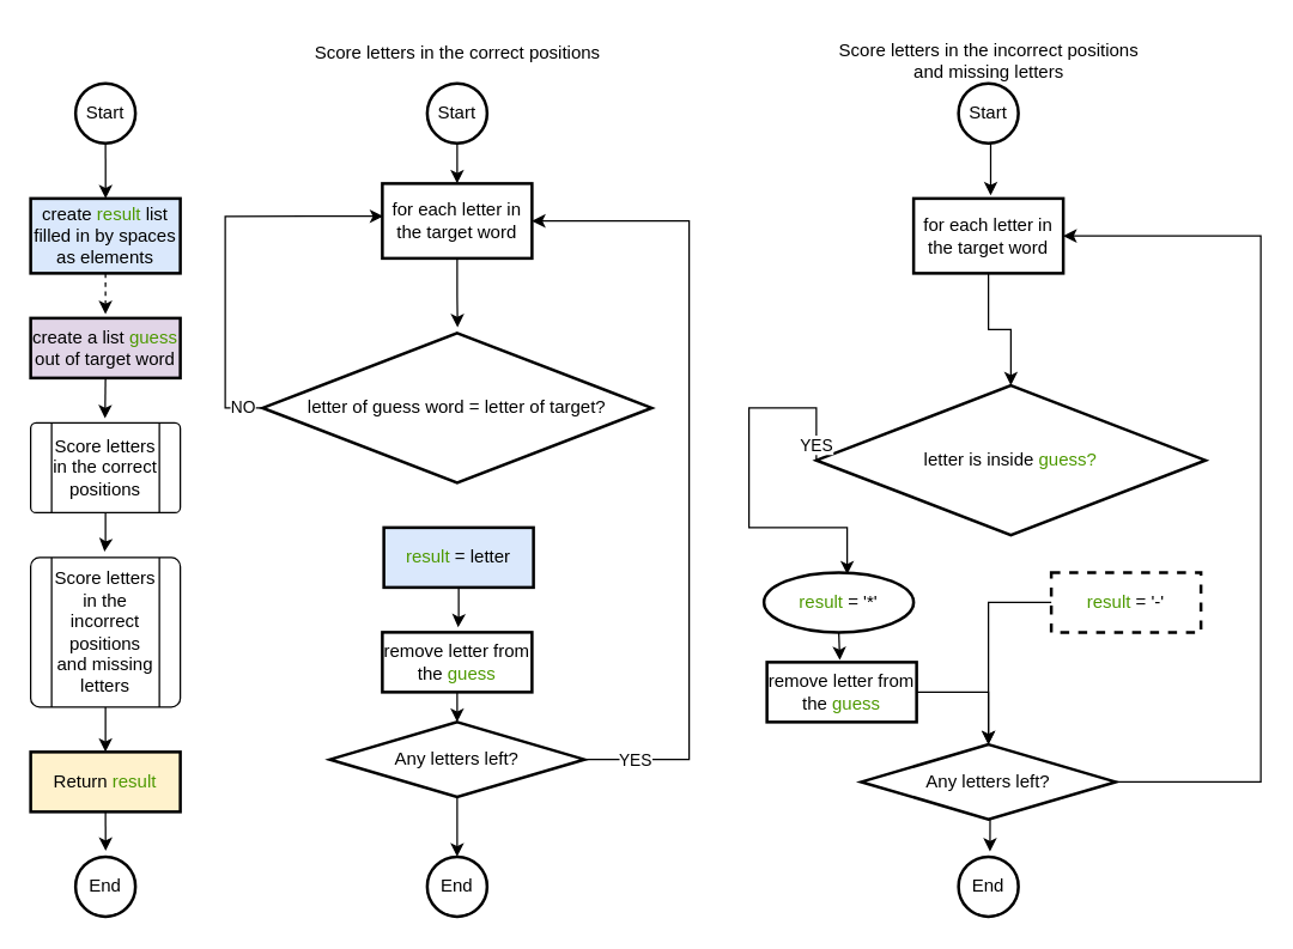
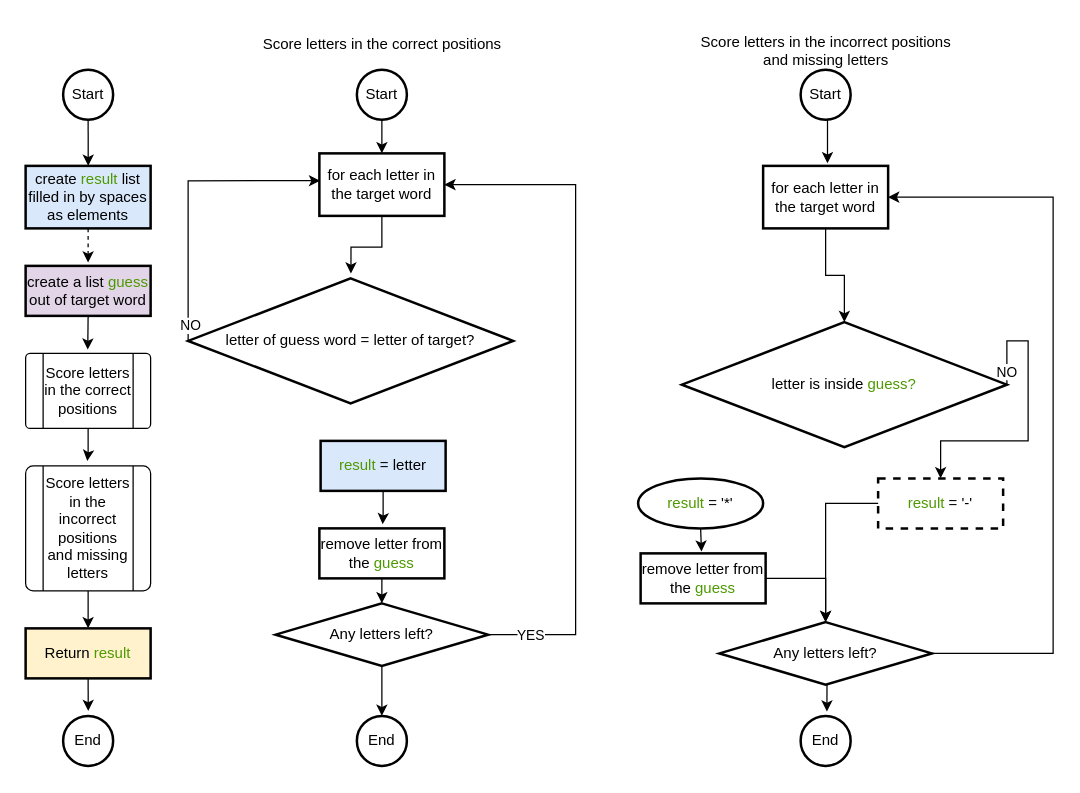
  <mxCell id="0" />
  <mxCell id="1" parent="0" />
  <mxCell id="2" style="edgeStyle=orthogonalEdgeStyle;rounded=0;orthogonalLoop=1;jettySize=auto;html=1;exitX=0.5;exitY=1;exitDx=0;exitDy=0;entryX=0.497;entryY=-0.05;entryDx=0;entryDy=0;entryPerimeter=0;" parent="1" source="3" target="6" edge="1"><mxGeometry relative="1" as="geometry"><mxPoint x="70" y="282" as="targetPoint" /></mxGeometry></mxCell>
  <mxCell id="3" value="create a list &lt;font color=&quot;#4d9900&quot;&gt;guess&lt;/font&gt; out of target word" style="rounded=0;whiteSpace=wrap;html=1;absoluteArcSize=1;arcSize=14;strokeWidth=2;fillColor=#e1d5e7;" parent="1" vertex="1"><mxGeometry x="20" y="212" width="100" height="40" as="geometry" /></mxCell>
  <mxCell id="4" value="create &lt;font color=&quot;#4d9900&quot;&gt;result&lt;/font&gt; list filled in by spaces as elements" style="rounded=0;whiteSpace=wrap;html=1;absoluteArcSize=1;arcSize=14;strokeWidth=2;fillColor=#dae8fc;" parent="1" vertex="1"><mxGeometry x="20" y="132" width="100" height="50" as="geometry" /></mxCell>
  <mxCell id="5" style="edgeStyle=orthogonalEdgeStyle;rounded=0;orthogonalLoop=1;jettySize=auto;html=1;exitX=0.5;exitY=1;exitDx=0;exitDy=0;entryX=0.5;entryY=-0.067;entryDx=0;entryDy=0;entryPerimeter=0;dashed=1;" parent="1" source="4" target="3" edge="1"><mxGeometry relative="1" as="geometry" /></mxCell>
  <mxCell id="6" value="Score letters in the correct positions" style="verticalLabelPosition=middle;verticalAlign=middle;html=1;shape=process;whiteSpace=wrap;rounded=1;size=0.14;arcSize=6;labelPosition=center;align=center;" parent="1" vertex="1"><mxGeometry x="20" y="282" width="100" height="60" as="geometry" /></mxCell>
  <mxCell id="7" style="edgeStyle=orthogonalEdgeStyle;rounded=0;orthogonalLoop=1;jettySize=auto;html=1;entryX=0.5;entryY=0;entryDx=0;entryDy=0;" parent="1" source="8" target="10" edge="1"><mxGeometry relative="1" as="geometry" /></mxCell>
  <mxCell id="8" value="Score letters in the incorrect positions&lt;br&gt;and missing letters&lt;br&gt;" style="verticalLabelPosition=middle;verticalAlign=middle;html=1;shape=process;whiteSpace=wrap;rounded=1;size=0.14;arcSize=6;labelPosition=center;align=center;" parent="1" vertex="1"><mxGeometry x="20" y="372" width="100" height="100" as="geometry" /></mxCell>
  <mxCell id="9" style="edgeStyle=orthogonalEdgeStyle;rounded=0;orthogonalLoop=1;jettySize=auto;html=1;entryX=0.493;entryY=-0.039;entryDx=0;entryDy=0;entryPerimeter=0;" parent="1" source="6" target="8" edge="1"><mxGeometry relative="1" as="geometry" /></mxCell>
  <mxCell id="10" value="Return &lt;font color=&quot;#4d9900&quot;&gt;result&lt;/font&gt;" style="rounded=0;whiteSpace=wrap;html=1;absoluteArcSize=1;arcSize=14;strokeWidth=2;fillColor=#fff2cc;" parent="1" vertex="1"><mxGeometry x="20" y="502" width="100" height="40" as="geometry" /></mxCell>
  <mxCell id="11" value="Score letters in the correct positions" style="text;html=1;align=center;verticalAlign=middle;resizable=0;points=[];autosize=1;strokeColor=none;fillColor=none;" parent="1" vertex="1"><mxGeometry x="200" y="20" width="210" height="30" as="geometry" /></mxCell>
  <mxCell id="12" value="Score letters in the incorrect positions &lt;br&gt;and missing letters" style="text;html=1;align=center;verticalAlign=middle;resizable=0;points=[];autosize=1;strokeColor=none;fillColor=none;" parent="1" vertex="1"><mxGeometry x="550" y="20" width="220" height="40" as="geometry" /></mxCell>
  <mxCell id="13" value="for each letter in the target word" style="rounded=0;whiteSpace=wrap;html=1;absoluteArcSize=1;arcSize=14;strokeWidth=2;" parent="1" vertex="1"><mxGeometry x="255" y="122" width="100" height="50" as="geometry" /></mxCell>
- <mxCell id="14" value="letter of guess word = letter of target?" style="strokeWidth=2;html=1;shape=mxgraph.flowchart.decision;whiteSpace=wrap;" parent="1" vertex="1"><mxGeometry x="175" y="222" width="260" height="100" as="geometry" /></mxCell>
+ <mxCell id="14" value="letter of guess word = letter of target?" style="strokeWidth=2;html=1;shape=mxgraph.flowchart.decision;whiteSpace=wrap;" parent="1" vertex="1"><mxGeometry x="150" y="222" width="260" height="100" as="geometry" /></mxCell>
  <mxCell id="15" value="&lt;font color=&quot;#4d9900&quot;&gt;result&lt;/font&gt; = letter" style="rounded=0;whiteSpace=wrap;html=1;absoluteArcSize=1;arcSize=14;strokeWidth=2;fillColor=#dae8fc;" parent="1" vertex="1"><mxGeometry x="256" y="352" width="100" height="40" as="geometry" /></mxCell>
  <mxCell id="16" style="edgeStyle=orthogonalEdgeStyle;rounded=0;orthogonalLoop=1;jettySize=auto;html=1;exitX=1;exitY=0.5;exitDx=0;exitDy=0;entryX=1;entryY=0.5;entryDx=0;entryDy=0;exitPerimeter=0;" parent="1" source="24" target="13" edge="1"><mxGeometry relative="1" as="geometry"><Array as="points"><mxPoint x="460" y="507" /><mxPoint x="460" y="147" /></Array></mxGeometry></mxCell>
  <mxCell id="17" value="YES" style="edgeLabel;html=1;align=center;verticalAlign=middle;resizable=0;points=[];" vertex="1" connectable="0" parent="16"><mxGeometry x="-0.878" relative="1" as="geometry"><mxPoint as="offset" /></mxGeometry></mxCell>
  <mxCell id="18" value="remove letter from the &lt;font color=&quot;#4d9900&quot;&gt;guess&lt;/font&gt;" style="rounded=0;whiteSpace=wrap;html=1;absoluteArcSize=1;arcSize=14;strokeWidth=2;" parent="1" vertex="1"><mxGeometry x="255" y="422" width="100" height="40" as="geometry" /></mxCell>
  <mxCell id="19" style="edgeStyle=orthogonalEdgeStyle;rounded=0;orthogonalLoop=1;jettySize=auto;html=1;entryX=0.506;entryY=-0.082;entryDx=0;entryDy=0;entryPerimeter=0;" parent="1" source="15" target="18" edge="1"><mxGeometry relative="1" as="geometry" /></mxCell>
  <mxCell id="20" style="edgeStyle=orthogonalEdgeStyle;rounded=0;orthogonalLoop=1;jettySize=auto;html=1;exitX=0;exitY=0.5;exitDx=0;exitDy=0;exitPerimeter=0;entryX=0.006;entryY=0.437;entryDx=0;entryDy=0;entryPerimeter=0;" parent="1" source="14" target="13" edge="1"><mxGeometry relative="1" as="geometry"><Array as="points"><mxPoint x="150" y="272" /><mxPoint x="150" y="144" /></Array></mxGeometry></mxCell>
  <mxCell id="21" value="NO" style="edgeLabel;html=1;align=center;verticalAlign=middle;resizable=0;points=[];" parent="20" vertex="1" connectable="0"><mxGeometry x="-0.889" y="-1" relative="1" as="geometry"><mxPoint as="offset" /></mxGeometry></mxCell>
  <mxCell id="22" style="edgeStyle=orthogonalEdgeStyle;rounded=0;orthogonalLoop=1;jettySize=auto;html=1;exitX=0.5;exitY=1;exitDx=0;exitDy=0;entryX=0.501;entryY=-0.039;entryDx=0;entryDy=0;entryPerimeter=0;" parent="1" source="13" target="14" edge="1"><mxGeometry relative="1" as="geometry" /></mxCell>
  <mxCell id="23" value="" style="edgeStyle=orthogonalEdgeStyle;rounded=0;orthogonalLoop=1;jettySize=auto;html=1;" edge="1" parent="1" source="24" target="48"><mxGeometry relative="1" as="geometry" /></mxCell>
  <mxCell id="24" value="Any letters left?" style="strokeWidth=2;html=1;shape=mxgraph.flowchart.decision;whiteSpace=wrap;" parent="1" vertex="1"><mxGeometry x="220" y="482" width="170" height="50" as="geometry" /></mxCell>
  <mxCell id="25" style="edgeStyle=orthogonalEdgeStyle;rounded=0;orthogonalLoop=1;jettySize=auto;html=1;exitX=0.5;exitY=1;exitDx=0;exitDy=0;entryX=0.5;entryY=0;entryDx=0;entryDy=0;entryPerimeter=0;" parent="1" source="18" target="24" edge="1"><mxGeometry relative="1" as="geometry" /></mxCell>
  <mxCell id="26" value="for each letter in the target word" style="rounded=0;whiteSpace=wrap;html=1;absoluteArcSize=1;arcSize=14;strokeWidth=2;" vertex="1" parent="1"><mxGeometry x="610" y="132" width="100" height="50" as="geometry" /></mxCell>
+ <mxCell id="27" style="edgeStyle=orthogonalEdgeStyle;rounded=0;orthogonalLoop=1;jettySize=auto;html=1;exitX=1;exitY=0.5;exitDx=0;exitDy=0;exitPerimeter=0;entryX=0.5;entryY=0;entryDx=0;entryDy=0;" edge="1" parent="1" source="29" target="35"><mxGeometry relative="1" as="geometry"><Array as="points"><mxPoint x="822" y="272" /><mxPoint x="822" y="352" /><mxPoint x="752" y="352" /></Array></mxGeometry></mxCell>
+ <mxCell id="28" value="NO" style="edgeLabel;html=1;align=center;verticalAlign=middle;resizable=0;points=[];" vertex="1" connectable="0" parent="27"><mxGeometry x="-0.904" y="1" relative="1" as="geometry"><mxPoint as="offset" /></mxGeometry></mxCell>
  <mxCell id="29" value="letter is inside &lt;font color=&quot;#4d9900&quot;&gt;guess?&lt;/font&gt;" style="strokeWidth=2;html=1;shape=mxgraph.flowchart.decision;whiteSpace=wrap;" vertex="1" parent="1"><mxGeometry x="545" y="257" width="260" height="100" as="geometry" /></mxCell>
  <mxCell id="30" value="&lt;font color=&quot;#4d9900&quot;&gt;result&lt;/font&gt; = '*'" style="ellipse;whiteSpace=wrap;html=1;absoluteArcSize=1;arcSize=14;strokeWidth=2;" vertex="1" parent="1"><mxGeometry x="510" y="382" width="100" height="40" as="geometry" /></mxCell>
  <mxCell id="31" value="remove letter from the &lt;font color=&quot;#4d9900&quot;&gt;guess&lt;/font&gt;" style="rounded=0;whiteSpace=wrap;html=1;absoluteArcSize=1;arcSize=14;strokeWidth=2;" vertex="1" parent="1"><mxGeometry x="512" y="442" width="100" height="40" as="geometry" /></mxCell>
- <mxCell id="32" style="edgeStyle=orthogonalEdgeStyle;rounded=0;orthogonalLoop=1;jettySize=auto;html=1;exitX=0;exitY=0.5;exitDx=0;exitDy=0;exitPerimeter=0;entryX=0.556;entryY=0.032;entryDx=0;entryDy=0;entryPerimeter=0;" edge="1" parent="1" source="29" target="30"><mxGeometry relative="1" as="geometry"><Array as="points"><mxPoint x="500" y="272" /><mxPoint x="500" y="352" /><mxPoint x="566" y="352" /></Array></mxGeometry></mxCell>
- <mxCell id="33" value="YES" style="edgeLabel;html=1;align=center;verticalAlign=middle;resizable=0;points=[];" vertex="1" connectable="0" parent="32"><mxGeometry x="-0.913" y="1" relative="1" as="geometry"><mxPoint as="offset" /></mxGeometry></mxCell>
  <mxCell id="34" style="edgeStyle=orthogonalEdgeStyle;rounded=0;orthogonalLoop=1;jettySize=auto;html=1;exitX=0.5;exitY=1;exitDx=0;exitDy=0;entryX=0.487;entryY=-0.035;entryDx=0;entryDy=0;entryPerimeter=0;" edge="1" parent="1" source="30" target="31"><mxGeometry relative="1" as="geometry" /></mxCell>
  <mxCell id="35" value="&lt;font color=&quot;#4d9900&quot;&gt;result&lt;/font&gt; = '-'" style="rounded=0;whiteSpace=wrap;html=1;absoluteArcSize=1;arcSize=14;strokeWidth=2;dashed=1;" vertex="1" parent="1"><mxGeometry x="702" y="382" width="100" height="40" as="geometry" /></mxCell>
  <mxCell id="36" style="edgeStyle=orthogonalEdgeStyle;rounded=0;orthogonalLoop=1;jettySize=auto;html=1;exitX=1;exitY=0.5;exitDx=0;exitDy=0;exitPerimeter=0;entryX=1;entryY=0.5;entryDx=0;entryDy=0;" edge="1" parent="1" source="37" target="26"><mxGeometry relative="1" as="geometry"><Array as="points"><mxPoint x="842" y="522" /><mxPoint x="842" y="157" /></Array></mxGeometry></mxCell>
  <mxCell id="37" value="Any letters left?" style="strokeWidth=2;html=1;shape=mxgraph.flowchart.decision;whiteSpace=wrap;" vertex="1" parent="1"><mxGeometry x="575.01" y="497" width="170" height="50" as="geometry" /></mxCell>
  <mxCell id="38" style="edgeStyle=orthogonalEdgeStyle;rounded=0;orthogonalLoop=1;jettySize=auto;html=1;exitX=0;exitY=0.5;exitDx=0;exitDy=0;entryX=0.5;entryY=0;entryDx=0;entryDy=0;entryPerimeter=0;" edge="1" parent="1" source="35" target="37"><mxGeometry relative="1" as="geometry" /></mxCell>
  <mxCell id="39" style="edgeStyle=orthogonalEdgeStyle;rounded=0;orthogonalLoop=1;jettySize=auto;html=1;exitX=1;exitY=0.5;exitDx=0;exitDy=0;entryX=0.5;entryY=0;entryDx=0;entryDy=0;entryPerimeter=0;" edge="1" parent="1" source="31" target="37"><mxGeometry relative="1" as="geometry" /></mxCell>
  <mxCell id="40" style="edgeStyle=orthogonalEdgeStyle;rounded=0;orthogonalLoop=1;jettySize=auto;html=1;exitX=0.5;exitY=1;exitDx=0;exitDy=0;entryX=0.5;entryY=0;entryDx=0;entryDy=0;entryPerimeter=0;" edge="1" parent="1" source="26" target="29"><mxGeometry relative="1" as="geometry" /></mxCell>
  <mxCell id="41" value="Start" style="strokeWidth=2;html=1;shape=mxgraph.flowchart.start_2;whiteSpace=wrap;" vertex="1" parent="1"><mxGeometry x="50" y="55" width="40" height="40" as="geometry" /></mxCell>
  <mxCell id="42" style="edgeStyle=orthogonalEdgeStyle;rounded=0;orthogonalLoop=1;jettySize=auto;html=1;exitX=0.5;exitY=1;exitDx=0;exitDy=0;exitPerimeter=0;entryX=0.5;entryY=0;entryDx=0;entryDy=0;" edge="1" parent="1" source="43" target="13"><mxGeometry relative="1" as="geometry" /></mxCell>
  <mxCell id="43" value="Start" style="strokeWidth=2;html=1;shape=mxgraph.flowchart.start_2;whiteSpace=wrap;" vertex="1" parent="1"><mxGeometry x="285" y="55" width="40" height="40" as="geometry" /></mxCell>
  <mxCell id="44" value="Start" style="strokeWidth=2;html=1;shape=mxgraph.flowchart.start_2;whiteSpace=wrap;" vertex="1" parent="1"><mxGeometry x="640.01" y="55" width="40" height="40" as="geometry" /></mxCell>
  <mxCell id="45" style="edgeStyle=orthogonalEdgeStyle;rounded=0;orthogonalLoop=1;jettySize=auto;html=1;exitX=0.5;exitY=1;exitDx=0;exitDy=0;exitPerimeter=0;entryX=0.501;entryY=0;entryDx=0;entryDy=0;entryPerimeter=0;" edge="1" parent="1" source="41" target="4"><mxGeometry relative="1" as="geometry" /></mxCell>
  <mxCell id="46" style="edgeStyle=orthogonalEdgeStyle;rounded=0;orthogonalLoop=1;jettySize=auto;html=1;exitX=0.5;exitY=1;exitDx=0;exitDy=0;exitPerimeter=0;entryX=0.515;entryY=-0.041;entryDx=0;entryDy=0;entryPerimeter=0;" edge="1" parent="1" source="44" target="26"><mxGeometry relative="1" as="geometry" /></mxCell>
  <mxCell id="47" value="End" style="strokeWidth=2;html=1;shape=mxgraph.flowchart.start_2;whiteSpace=wrap;" vertex="1" parent="1"><mxGeometry x="50" y="572" width="40" height="40" as="geometry" /></mxCell>
  <mxCell id="48" value="End" style="strokeWidth=2;html=1;shape=mxgraph.flowchart.start_2;whiteSpace=wrap;" vertex="1" parent="1"><mxGeometry x="285" y="572" width="40" height="40" as="geometry" /></mxCell>
  <mxCell id="49" value="End" style="strokeWidth=2;html=1;shape=mxgraph.flowchart.start_2;whiteSpace=wrap;" vertex="1" parent="1"><mxGeometry x="640.01" y="572" width="40" height="40" as="geometry" /></mxCell>
  <mxCell id="50" style="edgeStyle=orthogonalEdgeStyle;rounded=0;orthogonalLoop=1;jettySize=auto;html=1;exitX=0.5;exitY=1;exitDx=0;exitDy=0;entryX=0.502;entryY=-0.098;entryDx=0;entryDy=0;entryPerimeter=0;" edge="1" parent="1" source="10" target="47"><mxGeometry relative="1" as="geometry" /></mxCell>
  <mxCell id="51" style="edgeStyle=orthogonalEdgeStyle;rounded=0;orthogonalLoop=1;jettySize=auto;html=1;exitX=0.5;exitY=1;exitDx=0;exitDy=0;exitPerimeter=0;entryX=0.526;entryY=-0.086;entryDx=0;entryDy=0;entryPerimeter=0;" edge="1" parent="1" source="37" target="49"><mxGeometry relative="1" as="geometry" /></mxCell>
